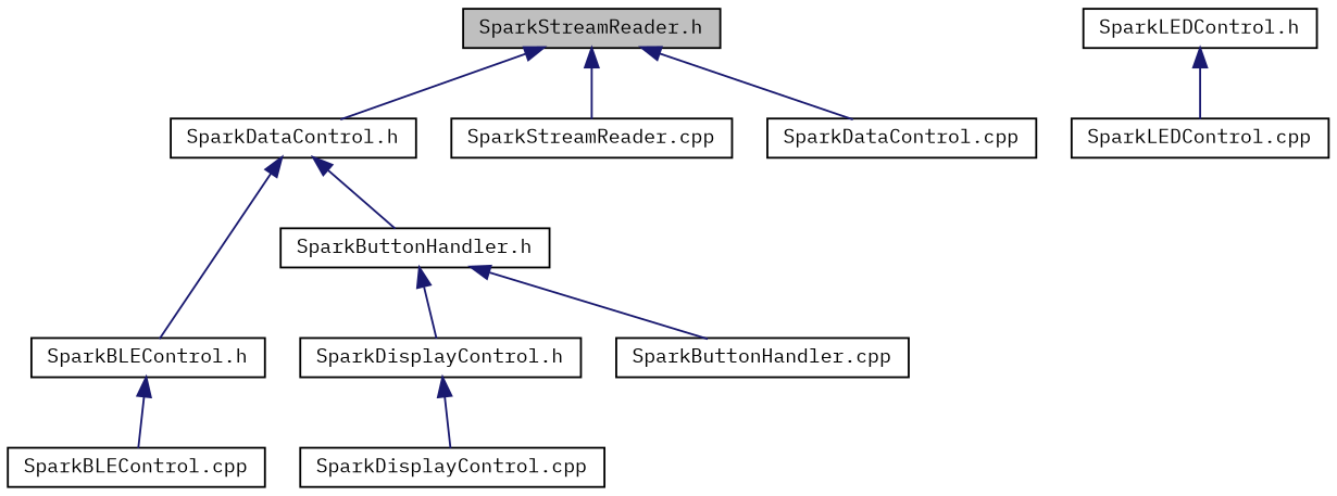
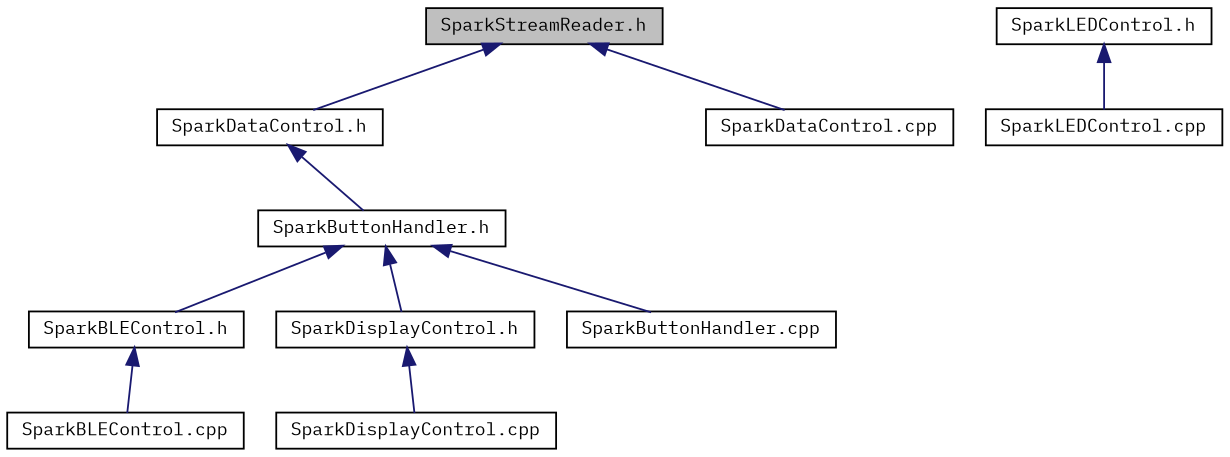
  digraph {
    fontname="IBM Plex Mono"
    node [color=black fillcolor=white fontname="IBM Plex Mono" fontsize=10 shape=record style=filled]
    edge [color=midnightblue dir=back fontname="IBM Plex Mono" fontsize=10 labelfontname=Helvetica labelfontsize=10 style=solid]
    n1 [fillcolor=grey75 fontcolor=black height=0.2 label="SparkStreamReader.h" width=0.4]
    n2 [height=0.2 label="SparkDataControl.h" width=0.4]
-   n3 [height=0.2 label="SparkStreamReader.cpp" width=0.4]
    n4 [height=0.2 label="SparkDataControl.cpp" width=0.4]
    n5 [height=0.2 label="SparkBLEControl.h" width=0.4]
    n6 [height=0.2 label="SparkButtonHandler.h" width=0.4]
    n7 [height=0.2 label="SparkBLEControl.cpp" width=0.4]
    n8 [height=0.2 label="SparkDisplayControl.h" width=0.4]
    n9 [height=0.2 label="SparkButtonHandler.cpp" width=0.4]
    n10 [height=0.2 label="SparkDisplayControl.cpp" width=0.4]
    n11 [height=0.2 label="SparkLEDControl.h" width=0.4]
    n12 [height=0.2 label="SparkLEDControl.cpp" width=0.4]
    n1 -> n2
-   n1 -> n3
    n1 -> n4
-   n2 -> n5
+   n6 -> n5
    n2 -> n6
    n5 -> n7
    n6 -> n8
    n6 -> n9
    n8 -> n10
    n11 -> n12
  }
